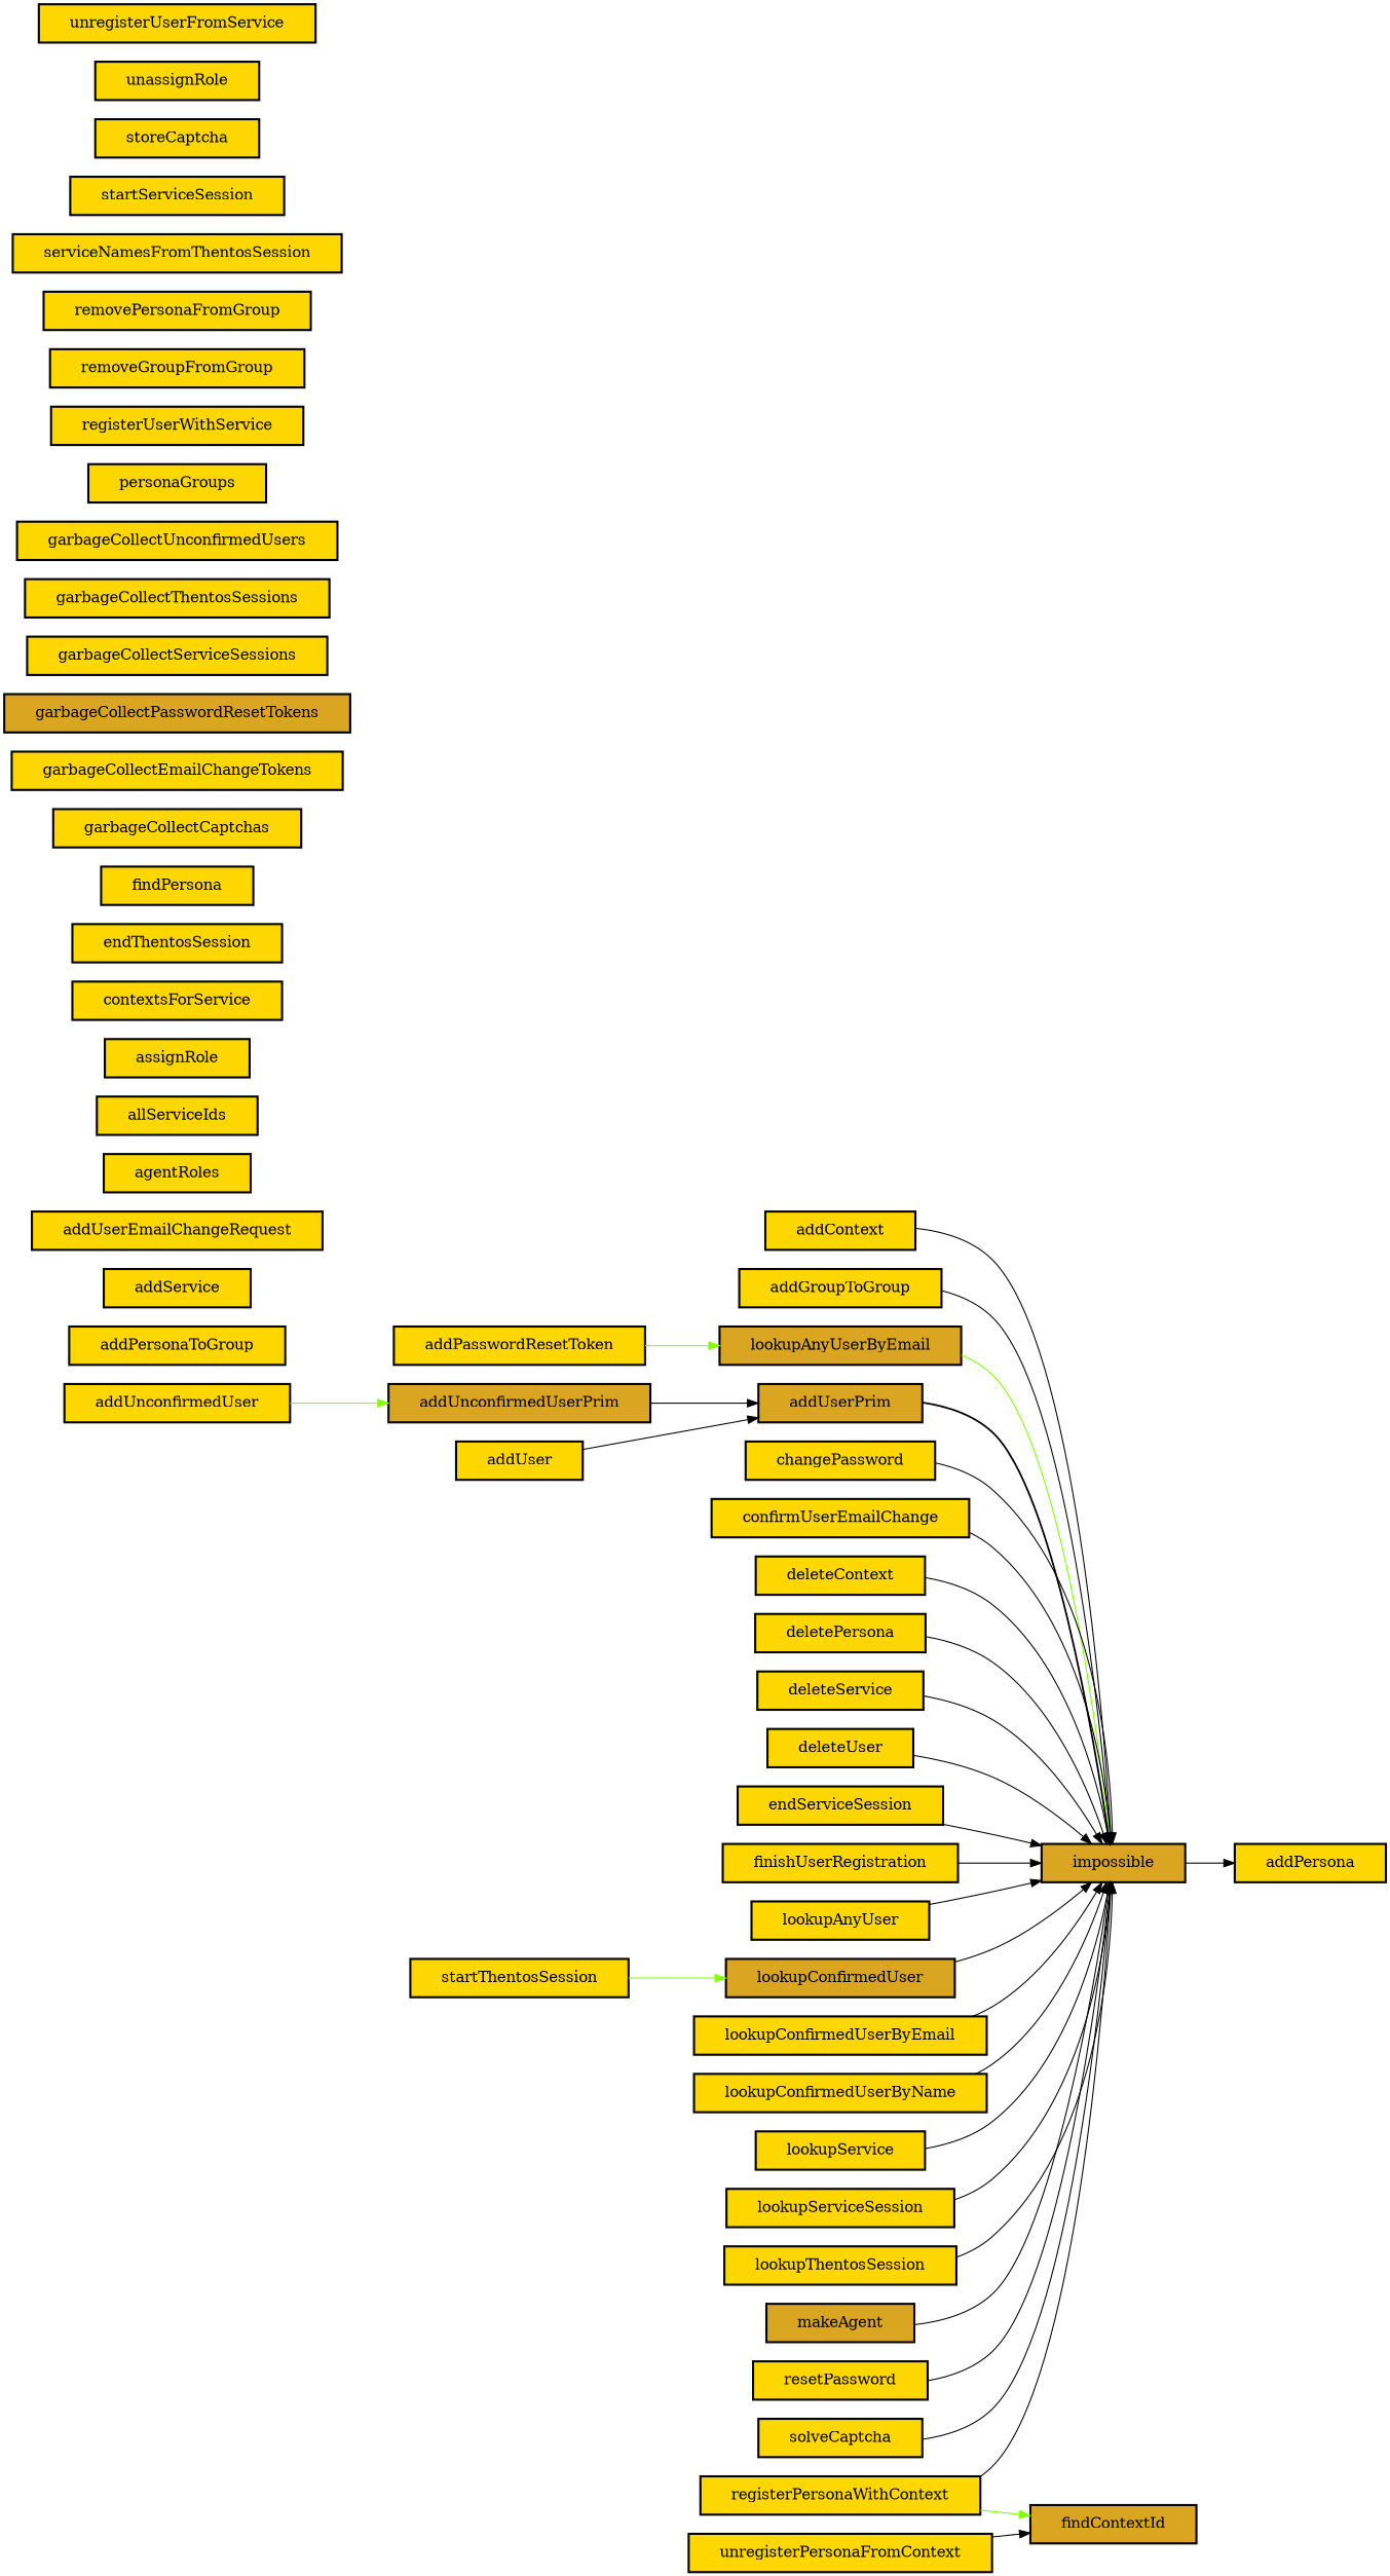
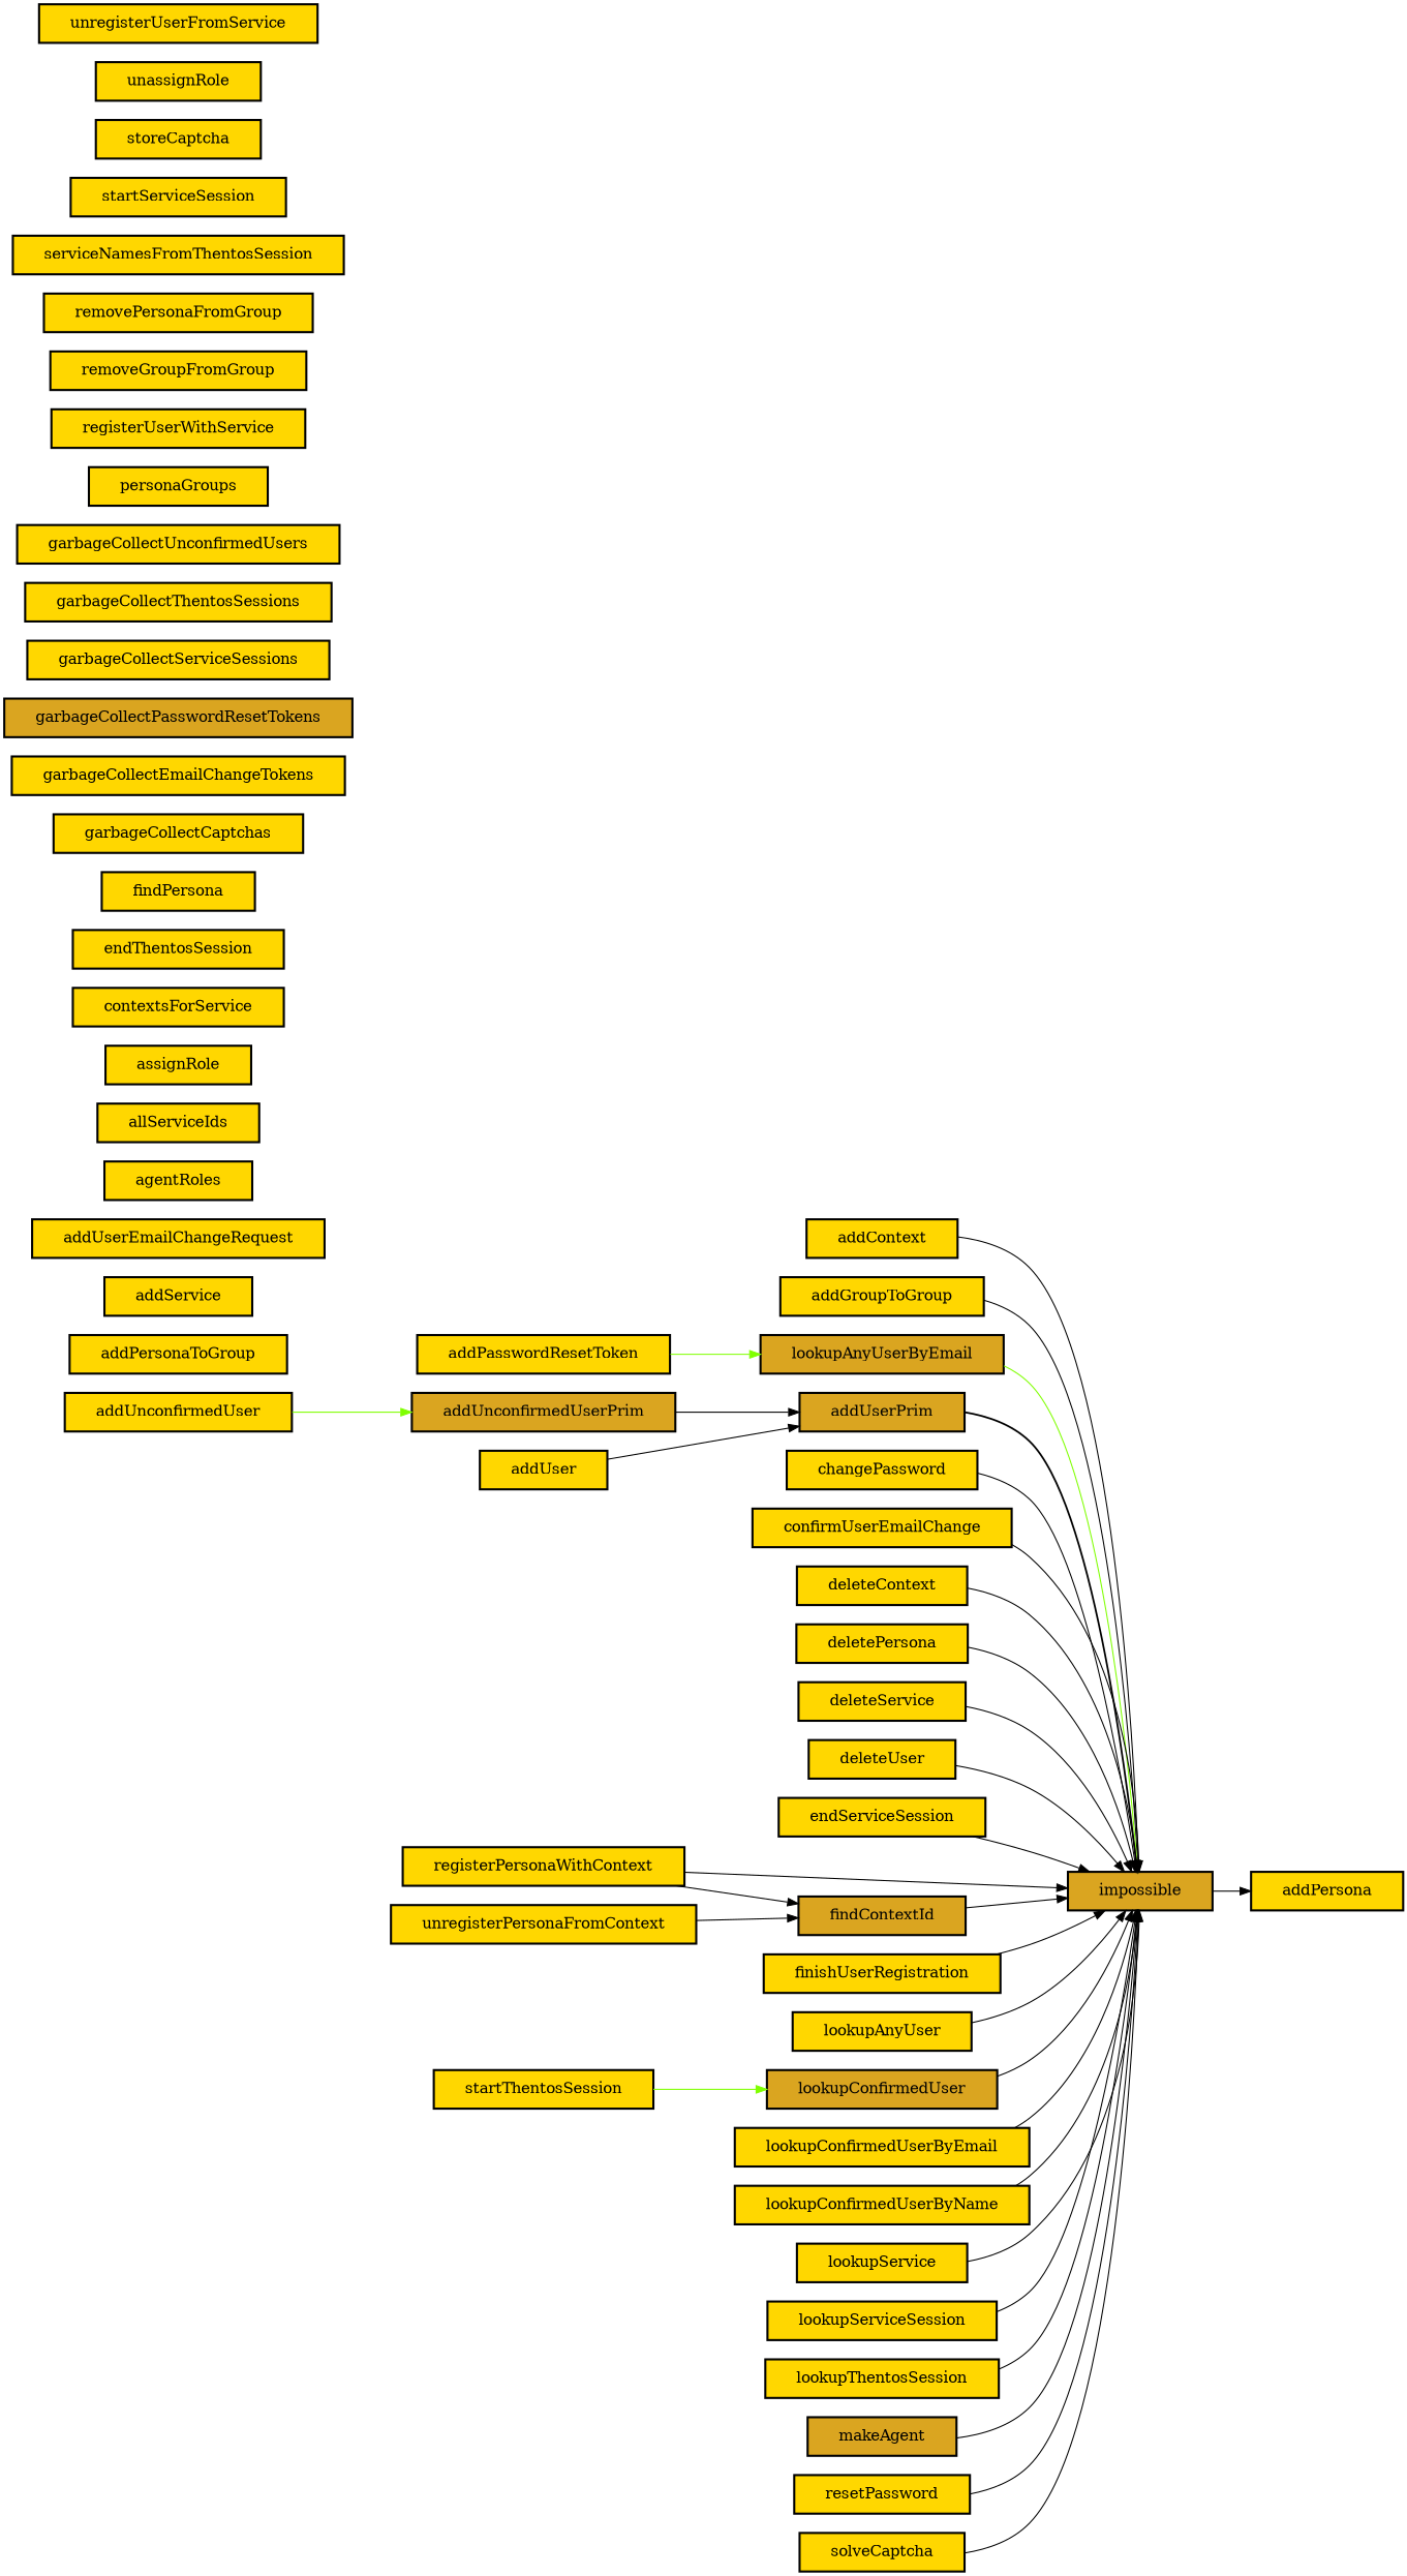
  digraph {
    rankdir=LR
    node [fillcolor=gold margin="0.4,0.1" shape=box style="filled,bold"]
    edge [color=black penwidth=1]
    n1 [label=addContext]
    n2 [fillcolor=goldenrod label=impossible]
    n3 [label=addPersona]
    n4 [label=addGroupToGroup]
    n5 [label=addPasswordResetToken]
    n6 [fillcolor=goldenrod label=lookupAnyUserByEmail]
    n7 [label=addPersonaToGroup]
    n8 [label=addService]
    n9 [label=addUnconfirmedUser]
    n10 [fillcolor=goldenrod label=addUnconfirmedUserPrim]
    n11 [fillcolor=goldenrod label=addUserPrim]
    n12 [label=addUser]
    n13 [label=addUserEmailChangeRequest]
    n14 [label=agentRoles]
    n15 [label=allServiceIds]
    n16 [label=assignRole]
    n17 [label=changePassword]
    n18 [label=confirmUserEmailChange]
    n19 [label=contextsForService]
    n20 [label=deleteContext]
    n21 [label=deletePersona]
    n22 [label=deleteService]
    n23 [label=deleteUser]
    n24 [label=endServiceSession]
    n25 [label=endThentosSession]
    n26 [fillcolor=goldenrod label=findContextId]
    n27 [label=findPersona]
    n28 [label=finishUserRegistration]
    n29 [label=garbageCollectCaptchas]
    n30 [label=garbageCollectEmailChangeTokens]
    n31 [fillcolor=goldenrod label=garbageCollectPasswordResetTokens]
    n32 [label=garbageCollectServiceSessions]
    n33 [label=garbageCollectThentosSessions]
    n34 [label=garbageCollectUnconfirmedUsers]
    n35 [label=lookupAnyUser]
    n36 [fillcolor=goldenrod label=lookupConfirmedUser]
    n37 [label=lookupConfirmedUserByEmail]
    n38 [label=lookupConfirmedUserByName]
    n39 [label=lookupService]
    n40 [label=lookupServiceSession]
    n41 [label=lookupThentosSession]
    n42 [fillcolor=goldenrod label=makeAgent]
    n43 [label=personaGroups]
    n44 [label=registerPersonaWithContext]
    n45 [label=registerUserWithService]
    n46 [label=removeGroupFromGroup]
    n47 [label=removePersonaFromGroup]
    n48 [label=resetPassword]
    n49 [label=serviceNamesFromThentosSession]
    n50 [label=solveCaptcha]
    n51 [label=startServiceSession]
    n52 [label=startThentosSession]
    n53 [label=storeCaptcha]
    n54 [label=unassignRole]
    n55 [label=unregisterPersonaFromContext]
    n56 [label=unregisterUserFromService]
    n1 -> n2
    n2 -> n3
    n4 -> n2
    n5 -> n6 [color=chartreuse]
    n6 -> n2 [color=chartreuse]
    n9 -> n10 [color=chartreuse]
    n10 -> n11
    n11 -> n2 [penwidth=1.6931471805599454]
    n12 -> n11
    n17 -> n2
    n18 -> n2
    n20 -> n2
    n21 -> n2
    n22 -> n2
    n23 -> n2
    n24 -> n2
+   n26 -> n2
    n28 -> n2
    n35 -> n2
    n36 -> n2
    n37 -> n2
    n38 -> n2
    n39 -> n2
    n40 -> n2
    n41 -> n2
    n42 -> n2
    n44 -> n2
-   n44 -> n26 [color=chartreuse]
+   n44 -> n26
    n48 -> n2
    n50 -> n2
    n52 -> n36 [color=chartreuse]
    n55 -> n26
  }
